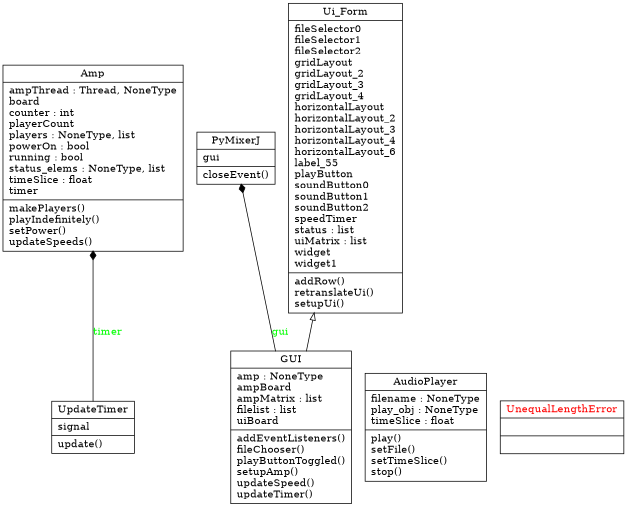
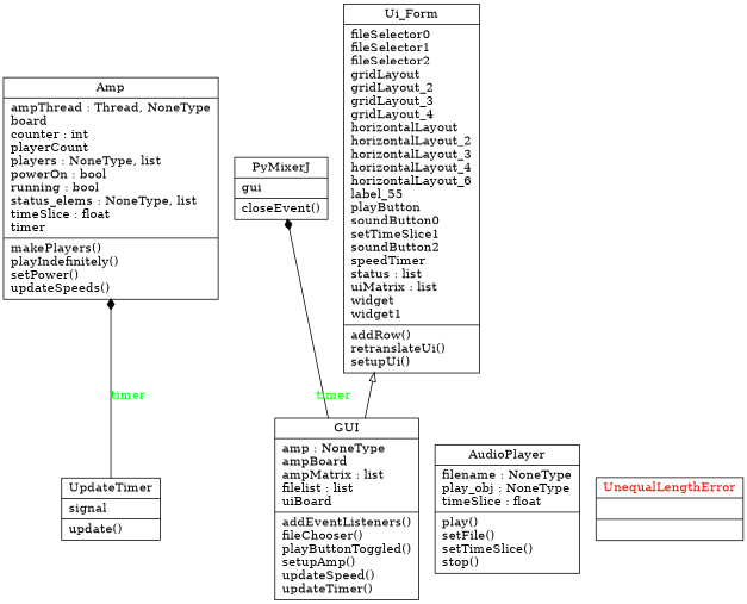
  digraph {
    rankdir=BT
    node [shape=record]
    edge [arrowhead=diamond arrowtail=none fontcolor=green style=solid]
    n1 [label="{Amp|ampThread : Thread, NoneType\lboard\lcounter : int\lplayerCount\lplayers : NoneType, list\lpowerOn : bool\lrunning : bool\lstatus_elems : NoneType, list\ltimeSlice : float\ltimer\l|makePlayers()\lplayIndefinitely()\lsetPower()\lupdateSpeeds()\l}"]
    n2 [label="{GUI|amp : NoneType\lampBoard\lampMatrix : list\lfilelist : list\luiBoard\l|addEventListeners()\lfileChooser()\lplayButtonToggled()\lsetupAmp()\lupdateSpeed()\lupdateTimer()\l}"]
    n3 [label="{PyMixerJ|gui\l|closeEvent()\l}"]
-   n4 [label="{Ui_Form|fileSelector0\lfileSelector1\lfileSelector2\lgridLayout\lgridLayout_2\lgridLayout_3\lgridLayout_4\lhorizontalLayout\lhorizontalLayout_2\lhorizontalLayout_3\lhorizontalLayout_4\lhorizontalLayout_6\llabel_55\lplayButton\lsoundButton0\lsoundButton1\lsoundButton2\lspeedTimer\lstatus : list\luiMatrix : list\lwidget\lwidget1\l|addRow()\lretranslateUi()\lsetupUi()\l}"]
+   n4 [label="{Ui_Form|fileSelector0\lfileSelector1\lfileSelector2\lgridLayout\lgridLayout_2\lgridLayout_3\lgridLayout_4\lhorizontalLayout\lhorizontalLayout_2\lhorizontalLayout_3\lhorizontalLayout_4\lhorizontalLayout_6\llabel_55\lplayButton\lsoundButton0\lsetTimeSlice1\lsoundButton2\lspeedTimer\lstatus : list\luiMatrix : list\lwidget\lwidget1\l|addRow()\lretranslateUi()\lsetupUi()\l}"]
    n5 [label="{AudioPlayer|filename : NoneType\lplay_obj : NoneType\ltimeSlice : float\l|play()\lsetFile()\lsetTimeSlice()\lstop()\l}"]
    n6 [fontcolor=red label="{UnequalLengthError|\l|}"]
    n7 [label="{UpdateTimer|signal\l|update()\l}"]
-   n2 -> n3 [label=gui]
+   n2 -> n3 [label=timer]
    n2 -> n4 [arrowhead=empty fontcolor="" style=""]
    n7 -> n1 [label=timer]
  }
